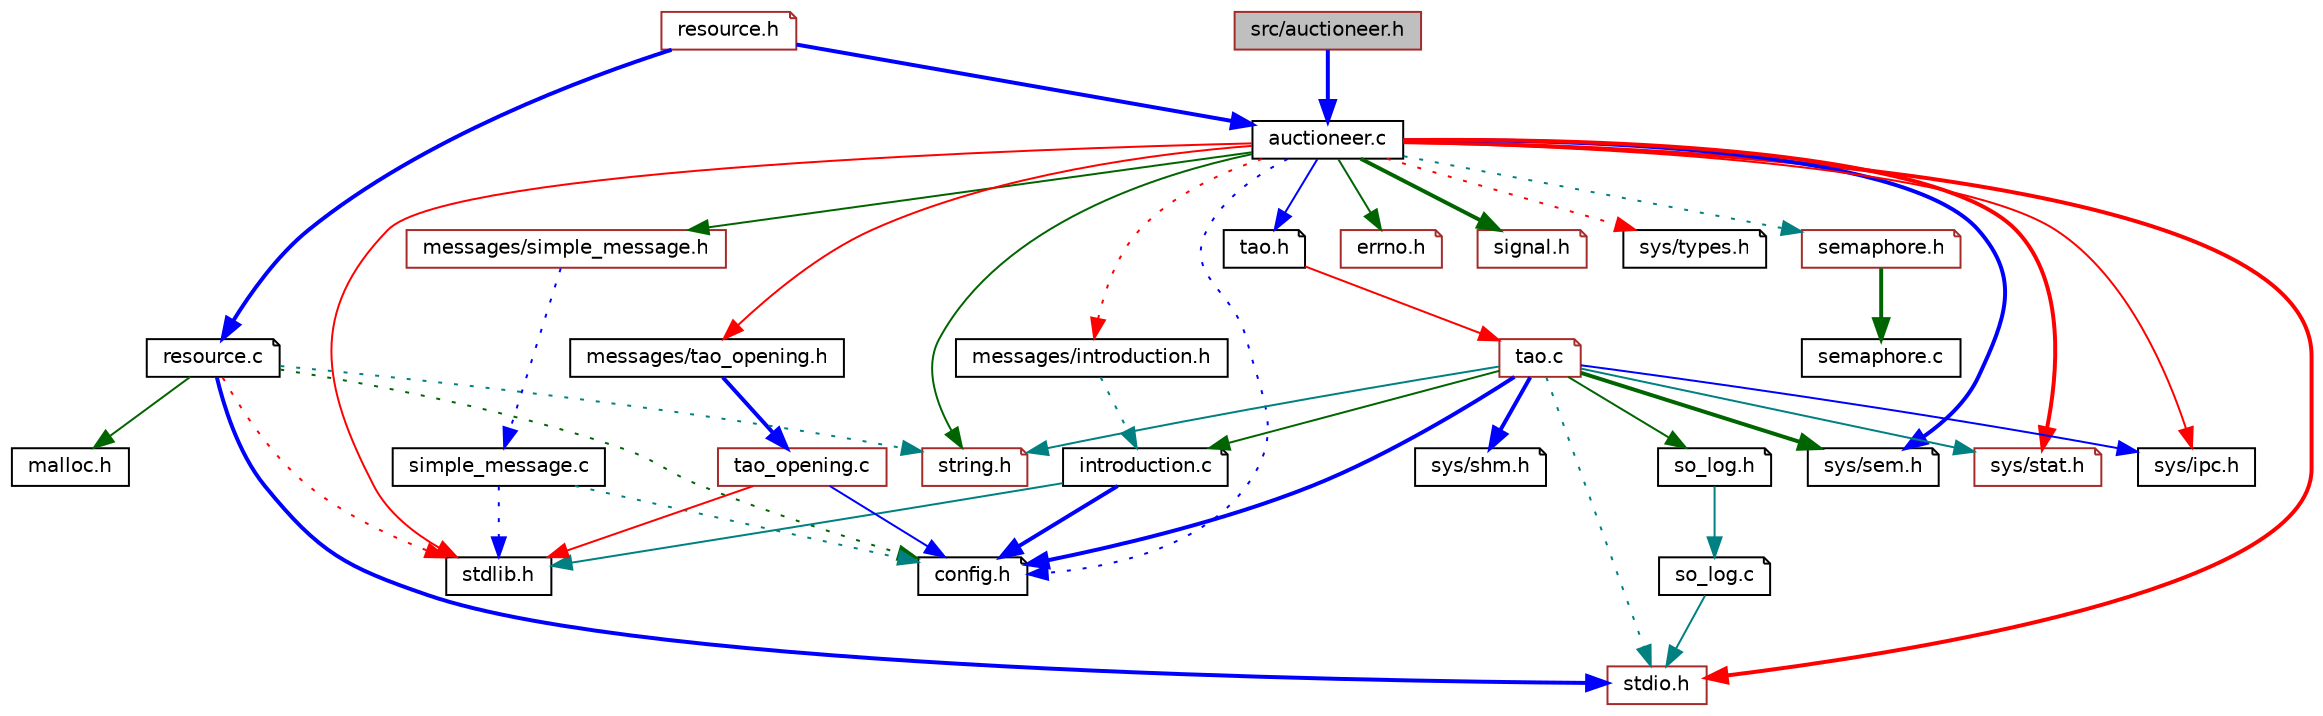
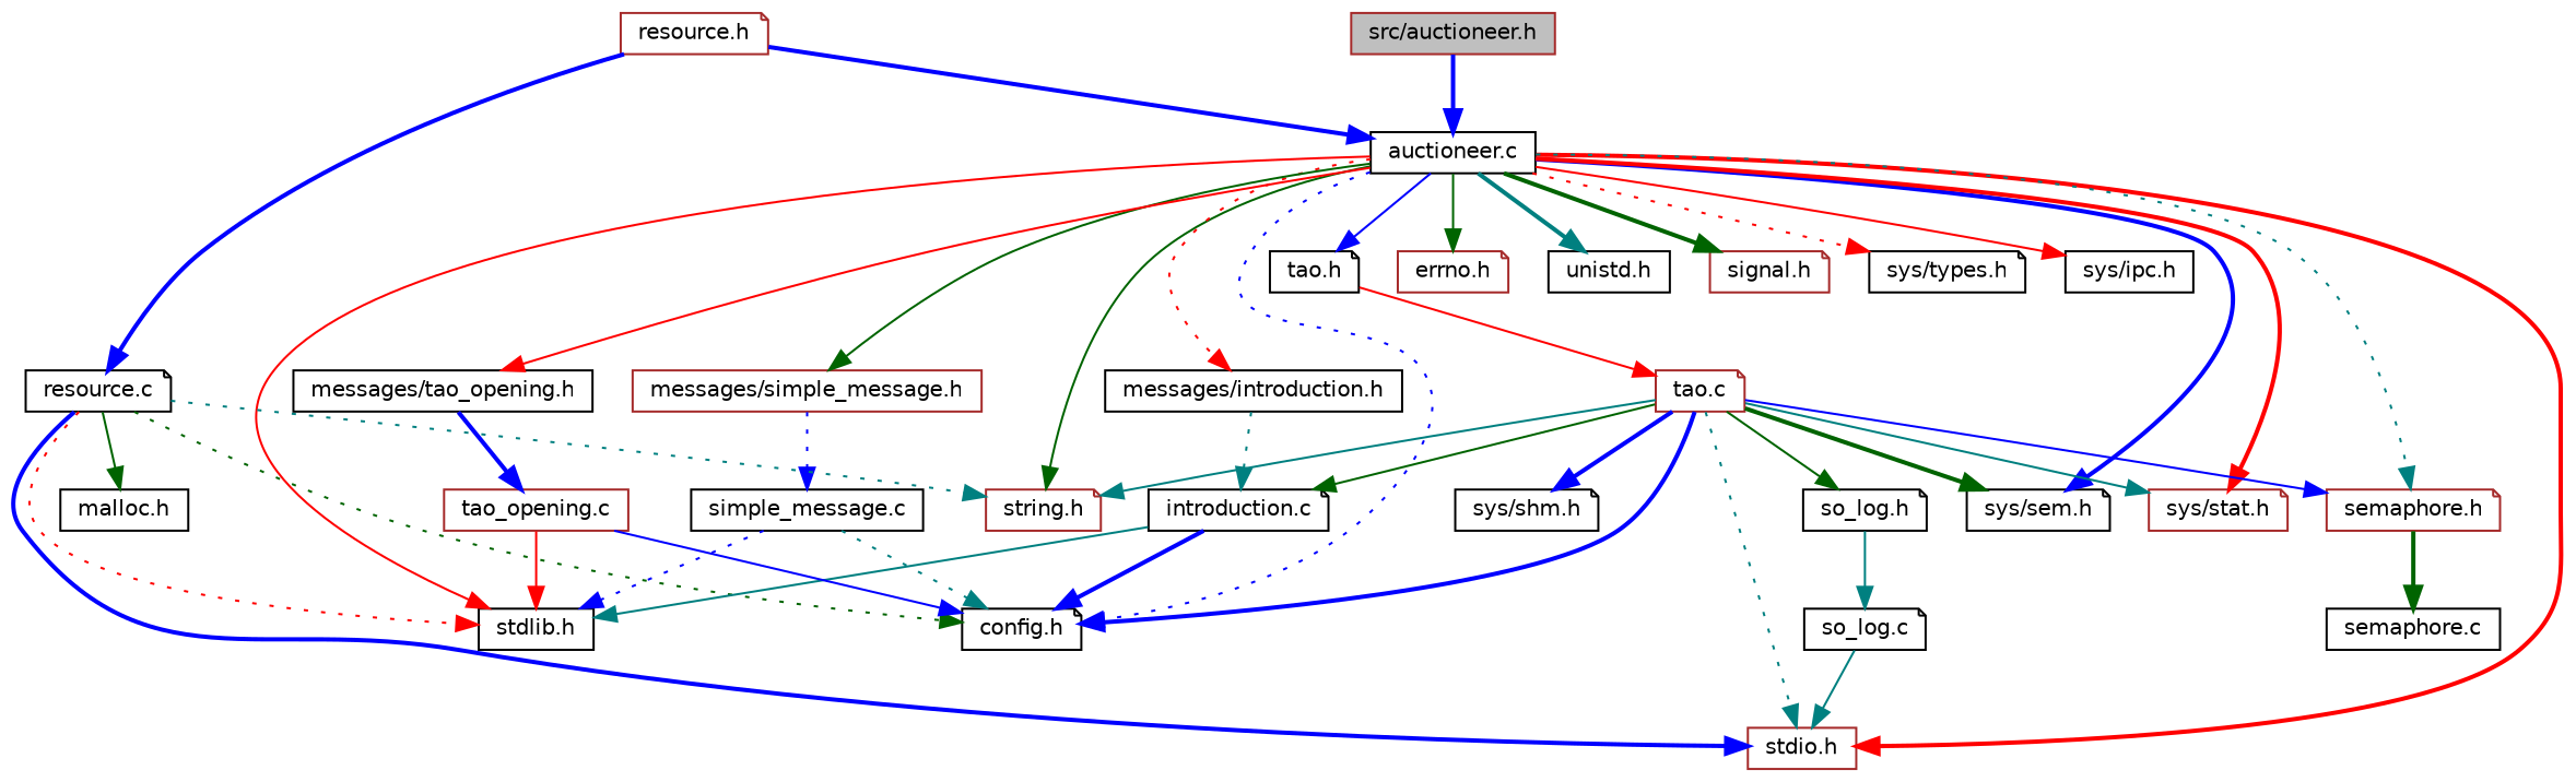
  digraph {
    node [color=black fillcolor=white fontname=Helvetica fontsize=10 shape=note style=filled]
    edge [color=blue fontname=Helvetica fontsize=10 labelfontname=Helvetica labelfontsize=10 style=solid]
    n1 [color=brown fillcolor=grey75 fontcolor=black height=0.2 label="src/auctioneer.h" shape=box width=0.4]
    n2 [height=0.2 label="auctioneer.c" shape=box width=0.4]
    n3 [color=brown height=0.2 label="stdio.h" shape=box width=0.4]
    n4 [height=0.2 label="stdlib.h" shape=box width=0.4]
    n5 [color=brown height=0.2 label="string.h" width=0.4]
    n6 [color=brown height=0.2 label="errno.h" width=0.4]
+   n7 [height=0.2 label="unistd.h" shape=box width=0.4]
    n8 [color=brown height=0.2 label="signal.h" width=0.4]
    n9 [height=0.2 label="sys/types.h" width=0.4]
    n10 [height=0.2 label="sys/sem.h" width=0.4]
    n11 [color=brown height=0.2 label="sys/stat.h" width=0.4]
    n12 [height=0.2 label="sys/ipc.h" shape=box width=0.4]
    n13 [height=0.2 label="config.h" width=0.4]
    n14 [height=0.2 label="tao.h" width=0.4]
    n15 [color=brown height=0.2 label="semaphore.h" width=0.4]
    n16 [height=0.2 label="messages/introduction.h" shape=box width=0.4]
    n17 [color=brown height=0.2 label="messages/simple_message.h" shape=box width=0.4]
    n18 [height=0.2 label="messages/tao_opening.h" shape=box width=0.4]
    n19 [color=brown height=0.2 label="resource.h" width=0.4]
    n20 [height=0.2 label="resource.c" width=0.4]
    n21 [color=brown height=0.2 label="tao.c" width=0.4]
    n22 [height=0.2 label="semaphore.c" shape=box width=0.4]
    n23 [height=0.2 label="introduction.c" width=0.4]
    n24 [height=0.2 label="simple_message.c" shape=box width=0.4]
    n25 [color=brown height=0.2 label="tao_opening.c" shape=box width=0.4]
    n26 [height=0.2 label="malloc.h" shape=box width=0.4]
    n27 [height=0.2 label="sys/shm.h" width=0.4]
    n28 [height=0.2 label="so_log.h" width=0.4]
    n29 [height=0.2 label="so_log.c" width=0.4]
    n1 -> n2 [style=bold]
    n2 -> n3 [color=red style=bold]
    n2 -> n4 [color=red]
    n2 -> n5 [color=darkgreen]
    n2 -> n6 [color=darkgreen]
+   n2 -> n7 [color=teal style=bold]
    n2 -> n8 [color=darkgreen style=bold]
    n2 -> n9 [color=red style=dotted]
    n2 -> n10 [style=bold]
    n2 -> n11 [color=red style=bold]
    n2 -> n12 [color=red]
    n2 -> n13 [style=dotted]
    n2 -> n14
    n2 -> n15 [color=teal style=dotted]
    n2 -> n16 [color=red style=dotted]
    n2 -> n17 [color=darkgreen]
    n2 -> n18 [color=red]
    n14 -> n21 [color=red]
    n15 -> n22 [color=darkgreen style=bold]
    n16 -> n23 [color=teal style=dotted]
    n17 -> n24 [style=dotted]
    n18 -> n25 [style=bold]
    n19 -> n2 [style=bold]
    n19 -> n20 [style=bold]
    n20 -> n3 [style=bold]
    n20 -> n4 [color=red style=dotted]
    n20 -> n5 [color=teal style=dotted]
    n20 -> n13 [color=darkgreen style=dotted]
    n20 -> n26 [color=darkgreen]
    n21 -> n3 [color=teal style=dotted]
    n21 -> n5 [color=teal]
    n21 -> n10 [color=darkgreen style=bold]
    n21 -> n11 [color=teal]
-   n21 -> n12
+   n21 -> n15
    n21 -> n13 [style=bold]
    n21 -> n23 [color=darkgreen]
    n21 -> n27 [style=bold]
    n21 -> n28 [color=darkgreen]
    n23 -> n4 [color=teal]
    n23 -> n13 [style=bold]
    n24 -> n4 [style=dotted]
    n24 -> n13 [color=teal style=dotted]
    n25 -> n4 [color=red]
    n25 -> n13
    n28 -> n29 [color=teal]
    n29 -> n3 [color=teal]
  }
